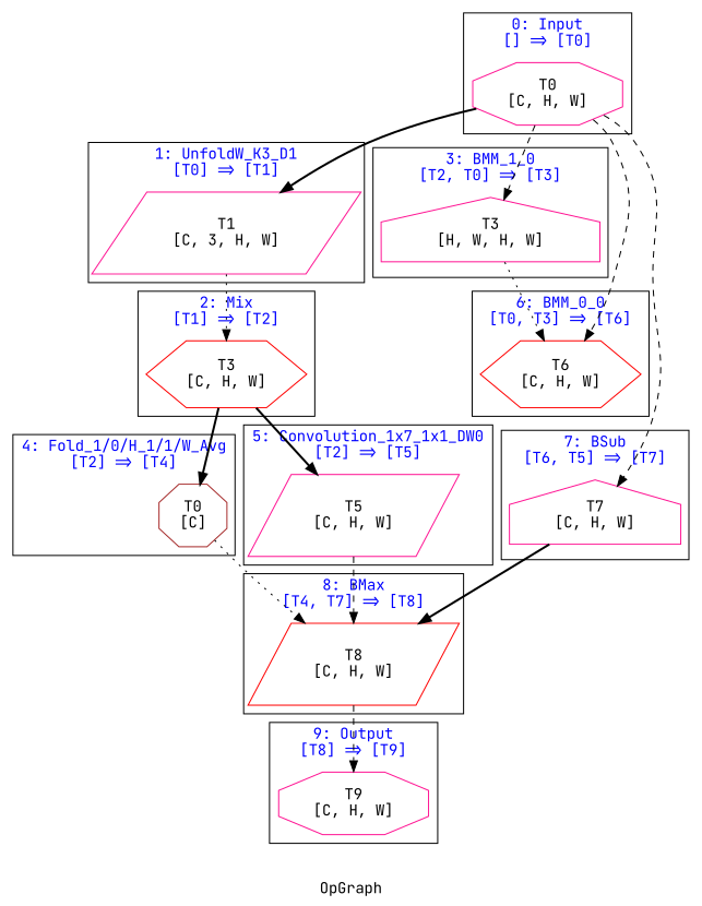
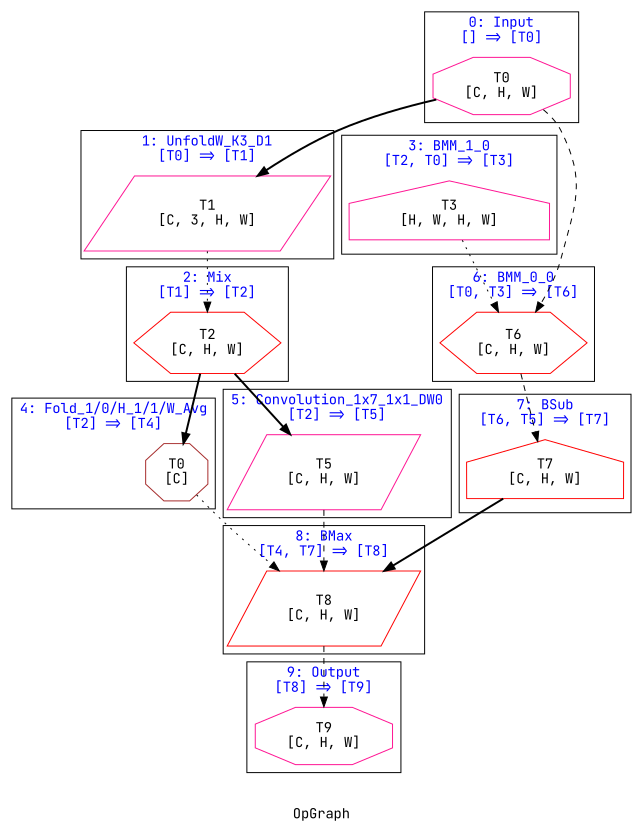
  digraph {
    fontname="JetBrains Mono"
    label=OpGraph
    node [color=deeppink fontname="JetBrains Mono" shape=octagon]
    edge [fontname="JetBrains Mono" style=dashed]
    n1 [label="T0\n[C, H, W]"]
    n2 [label="T1\n[C, 3, H, W]" shape=parallelogram]
-   n3 [color=red label="T3\n[C, H, W]" shape=hexagon]
+   n3 [color=red label="T2\n[C, H, W]" shape=hexagon]
    n4 [label="T3\n[H, W, H, W]" shape=house]
    n5 [color=brown label="T0\n[C]"]
    n6 [label="T5\n[C, H, W]" shape=parallelogram]
    n7 [color=red label="T6\n[C, H, W]" shape=hexagon]
-   n8 [label="T7\n[C, H, W]" shape=house]
+   n8 [color=red label="T7\n[C, H, W]" shape=house]
    n9 [color=red label="T8\n[C, H, W]" shape=parallelogram]
    n10 [label="T9\n[C, H, W]"]
    subgraph sub_1 {
      n1
      n2
      n3
      n4
      n5
      n6
      n7
      n8
      n9
      n10
    }
    subgraph cluster_2 {
      fontcolor=blue
      label="0: Input\n[] => [T0]"
      n1
    }
    subgraph cluster_3 {
      fontcolor=blue
      label="1: UnfoldW_K3_D1\n[T0] => [T1]"
      n2
    }
    subgraph cluster_4 {
      fontcolor=blue
      label="2: Mix\n[T1] => [T2]"
      n3
    }
    subgraph cluster_5 {
      fontcolor=blue
      label="3: BMM_1_0\n[T2, T0] => [T3]"
      n4
    }
    subgraph cluster_6 {
      fontcolor=blue
      label="4: Fold_1/0/H_1/1/W_Avg\n[T2] => [T4]"
      n5
    }
    subgraph cluster_7 {
      fontcolor=blue
      label="5: Convolution_1x7_1x1_DW0\n[T2] => [T5]"
      n6
    }
    subgraph cluster_8 {
      fontcolor=blue
      label="6: BMM_0_0\n[T0, T3] => [T6]"
      n7
    }
    subgraph cluster_9 {
      fontcolor=blue
      label="7: BSub\n[T6, T5] => [T7]"
      n8
    }
    subgraph cluster_10 {
      fontcolor=blue
      label="8: BMax\n[T4, T7] => [T8]"
      n9
    }
    subgraph cluster_11 {
      fontcolor=blue
      label="9: Output\n[T8] => [T9]"
      n10
    }
    n1 -> n2 [style=bold]
-   n1 -> n4
    n1 -> n7
    n2 -> n3 [style=dotted]
    n3 -> n5 [style=bold]
    n3 -> n6 [style=bold]
    n4 -> n7 [style=dotted]
    n5 -> n9 [style=dotted]
    n6 -> n9
-   n1 -> n8
+   n7 -> n8
    n8 -> n9 [style=bold]
    n9 -> n10
  }
